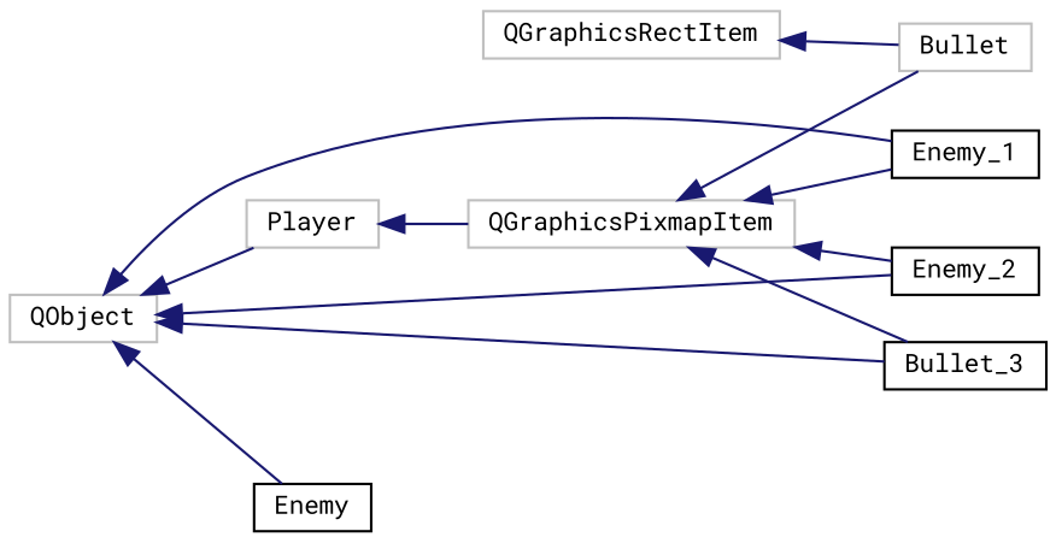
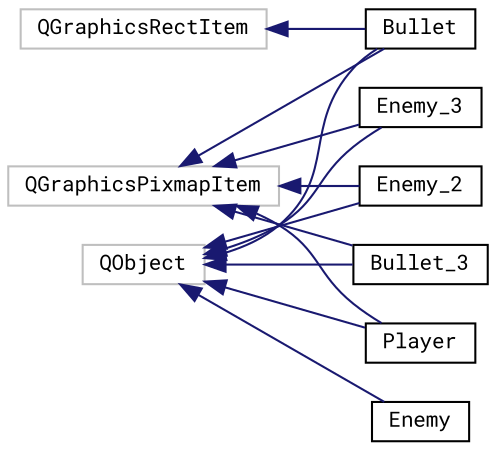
  digraph {
    fontname="Roboto Mono"
    rankdir=LR
    node [color=black fillcolor=white fontname="Roboto Mono" fontsize=10 shape=record style=filled]
    edge [color=midnightblue dir=back fontname="Roboto Mono" fontsize=10 labelfontname=Helvetica labelfontsize=10 style=solid]
    n1 [color=grey75 height=0.2 label=QGraphicsPixmapItem width=0.4]
-   n2 [color=grey75 height=0.2 label=Bullet width=0.4]
-   n3 [height=0.2 label=Enemy_1 width=0.4]
+   n2 [height=0.2 label=Bullet width=0.4]
+   n3 [height=0.2 label=Enemy_3 width=0.4]
    n4 [height=0.2 label=Enemy_2 width=0.4]
    n5 [height=0.2 label=Bullet_3 width=0.4]
-   n6 [color=grey75 height=0.2 label=Player width=0.4]
+   n6 [height=0.2 label=Player width=0.4]
    n7 [color=grey75 height=0.2 label=QGraphicsRectItem width=0.4]
    n8 [height=0.2 label=Enemy width=0.4]
    n9 [color=grey75 height=0.2 label=QObject width=0.4]
    n1 -> n2
    n1 -> n3
    n1 -> n4
    n1 -> n5
-   n6 -> n1
+   n1 -> n6
    n7 -> n2
+   n9 -> n2
    n9 -> n3
    n9 -> n4
    n9 -> n5
    n9 -> n6
    n9 -> n8
  }
